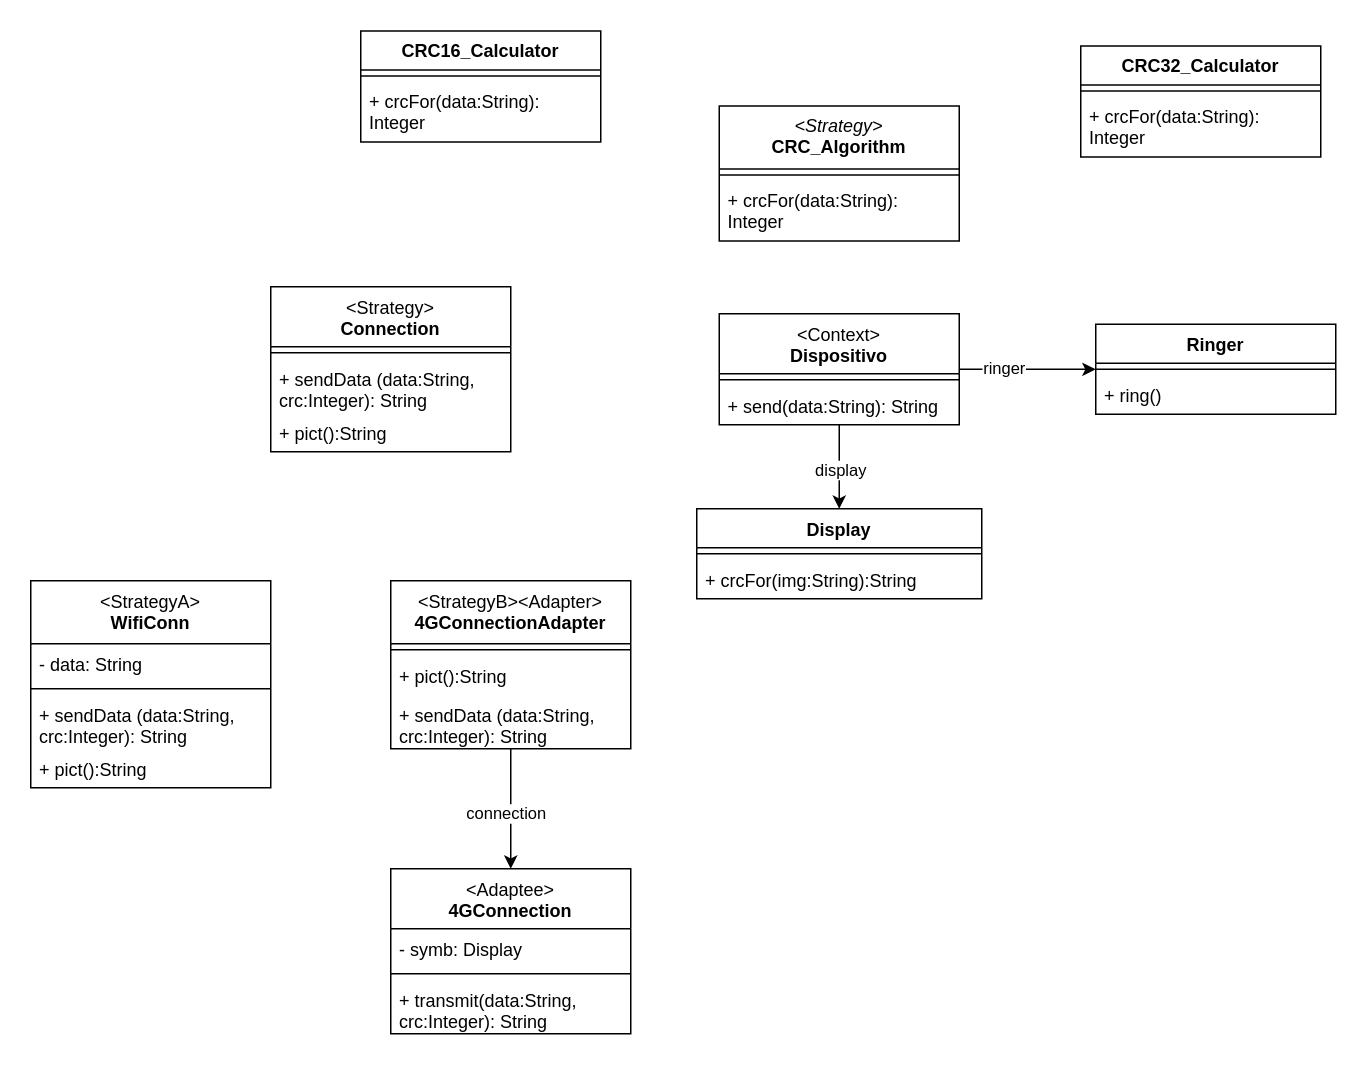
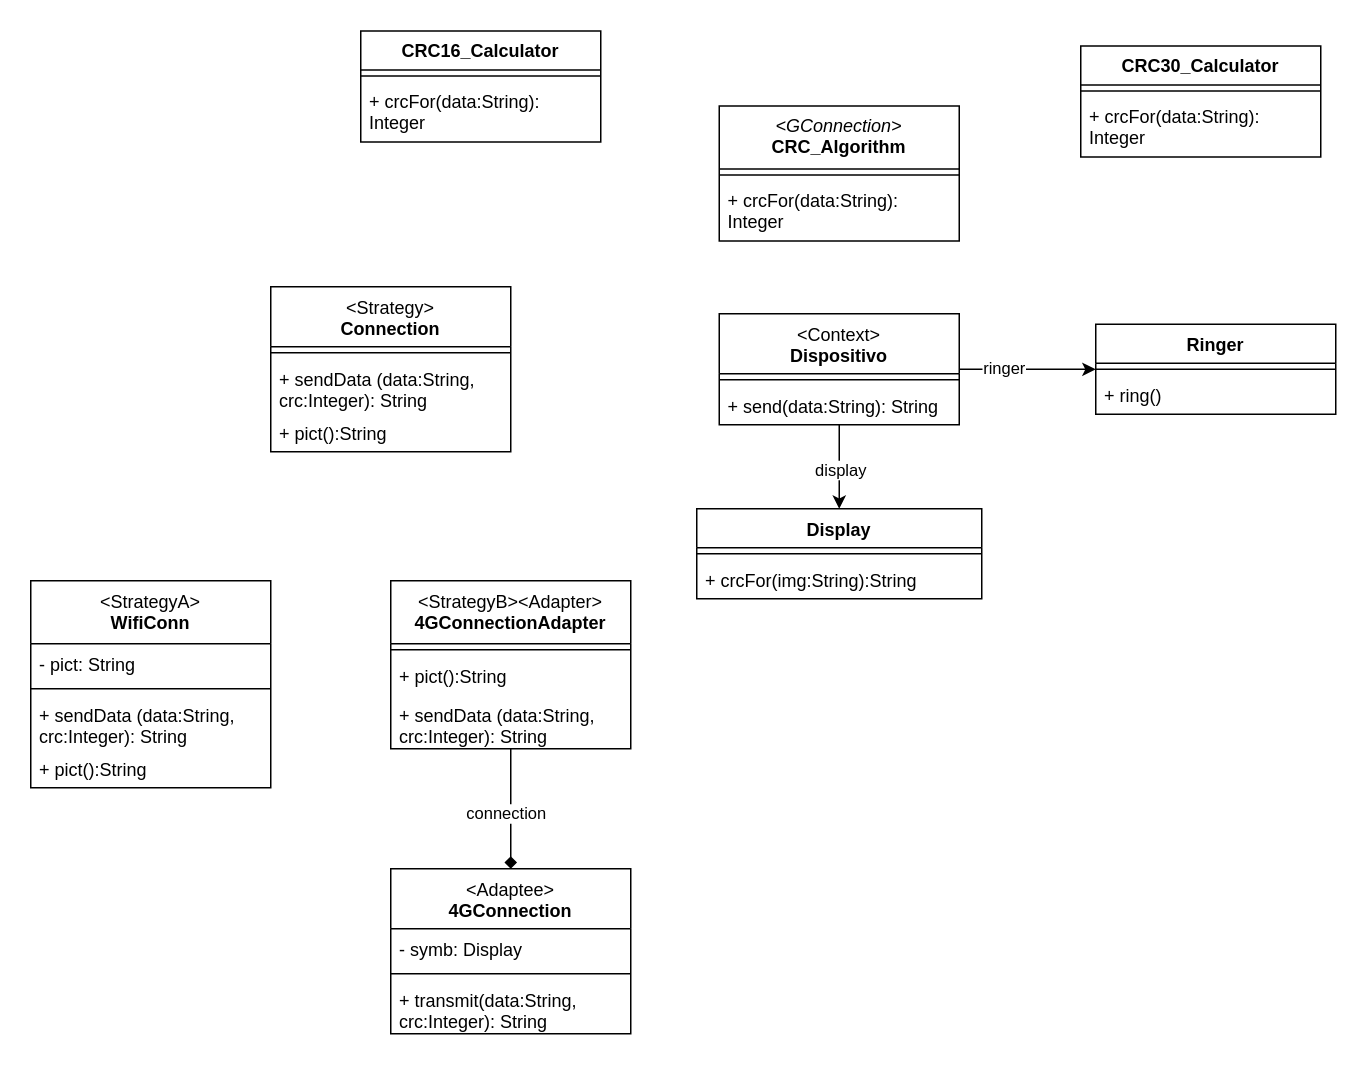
  <mxCell id="0" />
  <mxCell id="1" parent="0" />
  <mxCell id="2" value="CRC16_Calculator" style="swimlane;fontStyle=1;align=center;verticalAlign=top;childLayout=stackLayout;horizontal=1;startSize=26;horizontalStack=0;resizeParent=1;resizeParentMax=0;resizeLast=0;collapsible=1;marginBottom=0;whiteSpace=wrap;html=1;" parent="1" vertex="1"><mxGeometry x="240" y="20" width="160" height="74" as="geometry" /></mxCell>
  <mxCell id="3" value="" style="line;strokeWidth=1;fillColor=none;align=left;verticalAlign=middle;spacingTop=-1;spacingLeft=3;spacingRight=3;rotatable=0;labelPosition=right;points=[];portConstraint=eastwest;strokeColor=inherit;" parent="2" vertex="1"><mxGeometry y="26" width="160" height="8" as="geometry" /></mxCell>
  <mxCell id="4" value="+ crcFor(data:String): Integer" style="text;strokeColor=none;fillColor=none;align=left;verticalAlign=top;spacingLeft=4;spacingRight=4;overflow=hidden;rotatable=0;points=[[0,0.5],[1,0.5]];portConstraint=eastwest;whiteSpace=wrap;html=1;" parent="2" vertex="1"><mxGeometry y="34" width="160" height="40" as="geometry" /></mxCell>
- <mxCell id="5" value="CRC32_Calculator" style="swimlane;fontStyle=1;align=center;verticalAlign=top;childLayout=stackLayout;horizontal=1;startSize=26;horizontalStack=0;resizeParent=1;resizeParentMax=0;resizeLast=0;collapsible=1;marginBottom=0;whiteSpace=wrap;html=1;" parent="1" vertex="1"><mxGeometry x="720" y="30" width="160" height="74" as="geometry" /></mxCell>
+ <mxCell id="5" value="CRC30_Calculator" style="swimlane;fontStyle=1;align=center;verticalAlign=top;childLayout=stackLayout;horizontal=1;startSize=26;horizontalStack=0;resizeParent=1;resizeParentMax=0;resizeLast=0;collapsible=1;marginBottom=0;whiteSpace=wrap;html=1;" parent="1" vertex="1"><mxGeometry x="720" y="30" width="160" height="74" as="geometry" /></mxCell>
  <mxCell id="6" value="" style="line;strokeWidth=1;fillColor=none;align=left;verticalAlign=middle;spacingTop=-1;spacingLeft=3;spacingRight=3;rotatable=0;labelPosition=right;points=[];portConstraint=eastwest;strokeColor=inherit;" parent="5" vertex="1"><mxGeometry y="26" width="160" height="8" as="geometry" /></mxCell>
  <mxCell id="7" value="+ crcFor(data:String): Integer" style="text;strokeColor=none;fillColor=none;align=left;verticalAlign=top;spacingLeft=4;spacingRight=4;overflow=hidden;rotatable=0;points=[[0,0.5],[1,0.5]];portConstraint=eastwest;whiteSpace=wrap;html=1;" parent="5" vertex="1"><mxGeometry y="34" width="160" height="40" as="geometry" /></mxCell>
  <mxCell id="8" value="&lt;span style=&quot;font-weight: normal;&quot;&gt;&amp;lt;Context&amp;gt;&lt;/span&gt;&lt;br&gt;Dispositivo" style="swimlane;fontStyle=1;align=center;verticalAlign=top;childLayout=stackLayout;horizontal=1;startSize=40;horizontalStack=0;resizeParent=1;resizeParentMax=0;resizeLast=0;collapsible=1;marginBottom=0;whiteSpace=wrap;html=1;" parent="1" vertex="1"><mxGeometry x="479" y="208.57" width="160" height="74" as="geometry" /></mxCell>
  <mxCell id="9" value="" style="line;strokeWidth=1;fillColor=none;align=left;verticalAlign=middle;spacingTop=-1;spacingLeft=3;spacingRight=3;rotatable=0;labelPosition=right;points=[];portConstraint=eastwest;strokeColor=inherit;" parent="8" vertex="1"><mxGeometry y="40" width="160" height="8" as="geometry" /></mxCell>
  <mxCell id="10" value="+ send(data:String): String" style="text;strokeColor=none;fillColor=none;align=left;verticalAlign=top;spacingLeft=4;spacingRight=4;overflow=hidden;rotatable=0;points=[[0,0.5],[1,0.5]];portConstraint=eastwest;whiteSpace=wrap;html=1;" parent="8" vertex="1"><mxGeometry y="48" width="160" height="26" as="geometry" /></mxCell>
  <mxCell id="11" value="Ringer" style="swimlane;fontStyle=1;align=center;verticalAlign=top;childLayout=stackLayout;horizontal=1;startSize=26;horizontalStack=0;resizeParent=1;resizeParentMax=0;resizeLast=0;collapsible=1;marginBottom=0;whiteSpace=wrap;html=1;" parent="1" vertex="1"><mxGeometry x="730" y="215.57" width="160" height="60" as="geometry" /></mxCell>
  <mxCell id="12" value="" style="line;strokeWidth=1;fillColor=none;align=left;verticalAlign=middle;spacingTop=-1;spacingLeft=3;spacingRight=3;rotatable=0;labelPosition=right;points=[];portConstraint=eastwest;strokeColor=inherit;" parent="11" vertex="1"><mxGeometry y="26" width="160" height="8" as="geometry" /></mxCell>
  <mxCell id="13" value="+ ring()" style="text;strokeColor=none;fillColor=none;align=left;verticalAlign=top;spacingLeft=4;spacingRight=4;overflow=hidden;rotatable=0;points=[[0,0.5],[1,0.5]];portConstraint=eastwest;whiteSpace=wrap;html=1;" parent="11" vertex="1"><mxGeometry y="34" width="160" height="26" as="geometry" /></mxCell>
  <mxCell id="14" value="Display" style="swimlane;fontStyle=1;align=center;verticalAlign=top;childLayout=stackLayout;horizontal=1;startSize=26;horizontalStack=0;resizeParent=1;resizeParentMax=0;resizeLast=0;collapsible=1;marginBottom=0;whiteSpace=wrap;html=1;" parent="1" vertex="1"><mxGeometry x="464" y="338.57" width="190" height="60" as="geometry" /></mxCell>
  <mxCell id="15" value="" style="line;strokeWidth=1;fillColor=none;align=left;verticalAlign=middle;spacingTop=-1;spacingLeft=3;spacingRight=3;rotatable=0;labelPosition=right;points=[];portConstraint=eastwest;strokeColor=inherit;" parent="14" vertex="1"><mxGeometry y="26" width="190" height="8" as="geometry" /></mxCell>
  <mxCell id="16" value="+ crcFor(img:String):String" style="text;strokeColor=none;fillColor=none;align=left;verticalAlign=top;spacingLeft=4;spacingRight=4;overflow=hidden;rotatable=0;points=[[0,0.5],[1,0.5]];portConstraint=eastwest;whiteSpace=wrap;html=1;" parent="14" vertex="1"><mxGeometry y="34" width="190" height="26" as="geometry" /></mxCell>
  <mxCell id="17" value="&lt;span style=&quot;font-weight: normal;&quot;&gt;&amp;lt;Strategy&amp;gt;&lt;/span&gt;&lt;br&gt;Connection" style="swimlane;fontStyle=1;align=center;verticalAlign=top;childLayout=stackLayout;horizontal=1;startSize=40;horizontalStack=0;resizeParent=1;resizeParentMax=0;resizeLast=0;collapsible=1;marginBottom=0;whiteSpace=wrap;html=1;" parent="1" vertex="1"><mxGeometry x="180" y="190.57" width="160" height="110" as="geometry" /></mxCell>
  <mxCell id="18" value="" style="line;strokeWidth=1;fillColor=none;align=left;verticalAlign=middle;spacingTop=-1;spacingLeft=3;spacingRight=3;rotatable=0;labelPosition=right;points=[];portConstraint=eastwest;strokeColor=inherit;" parent="17" vertex="1"><mxGeometry y="40" width="160" height="8" as="geometry" /></mxCell>
  <mxCell id="19" value="+ sendData (data:String, crc:Integer): String" style="text;strokeColor=none;fillColor=none;align=left;verticalAlign=top;spacingLeft=4;spacingRight=4;overflow=hidden;rotatable=0;points=[[0,0.5],[1,0.5]];portConstraint=eastwest;whiteSpace=wrap;html=1;" parent="17" vertex="1"><mxGeometry y="48" width="160" height="36" as="geometry" /></mxCell>
  <mxCell id="20" value="+ pict():String" style="text;strokeColor=none;fillColor=none;align=left;verticalAlign=top;spacingLeft=4;spacingRight=4;overflow=hidden;rotatable=0;points=[[0,0.5],[1,0.5]];portConstraint=eastwest;whiteSpace=wrap;html=1;" parent="17" vertex="1"><mxGeometry y="84" width="160" height="26" as="geometry" /></mxCell>
  <mxCell id="21" value="&lt;span style=&quot;font-weight: normal;&quot;&gt;&amp;lt;StrategyA&amp;gt;&lt;/span&gt;&lt;br&gt;WifiConn" style="swimlane;fontStyle=1;align=center;verticalAlign=top;childLayout=stackLayout;horizontal=1;startSize=42;horizontalStack=0;resizeParent=1;resizeParentMax=0;resizeLast=0;collapsible=1;marginBottom=0;whiteSpace=wrap;html=1;" parent="1" vertex="1"><mxGeometry x="20" y="386.57" width="160" height="138" as="geometry" /></mxCell>
- <mxCell id="22" value="- data: String" style="text;strokeColor=none;fillColor=none;align=left;verticalAlign=top;spacingLeft=4;spacingRight=4;overflow=hidden;rotatable=0;points=[[0,0.5],[1,0.5]];portConstraint=eastwest;whiteSpace=wrap;html=1;" parent="21" vertex="1"><mxGeometry y="42" width="160" height="26" as="geometry" /></mxCell>
+ <mxCell id="22" value="- pict: String" style="text;strokeColor=none;fillColor=none;align=left;verticalAlign=top;spacingLeft=4;spacingRight=4;overflow=hidden;rotatable=0;points=[[0,0.5],[1,0.5]];portConstraint=eastwest;whiteSpace=wrap;html=1;" parent="21" vertex="1"><mxGeometry y="42" width="160" height="26" as="geometry" /></mxCell>
  <mxCell id="23" value="" style="line;strokeWidth=1;fillColor=none;align=left;verticalAlign=middle;spacingTop=-1;spacingLeft=3;spacingRight=3;rotatable=0;labelPosition=right;points=[];portConstraint=eastwest;strokeColor=inherit;" parent="21" vertex="1"><mxGeometry y="68" width="160" height="8" as="geometry" /></mxCell>
  <mxCell id="24" value="+ sendData (data:String, crc:Integer): String" style="text;strokeColor=none;fillColor=none;align=left;verticalAlign=top;spacingLeft=4;spacingRight=4;overflow=hidden;rotatable=0;points=[[0,0.5],[1,0.5]];portConstraint=eastwest;whiteSpace=wrap;html=1;" parent="21" vertex="1"><mxGeometry y="76" width="160" height="36" as="geometry" /></mxCell>
  <mxCell id="25" value="+ pict():String" style="text;strokeColor=none;fillColor=none;align=left;verticalAlign=top;spacingLeft=4;spacingRight=4;overflow=hidden;rotatable=0;points=[[0,0.5],[1,0.5]];portConstraint=eastwest;whiteSpace=wrap;html=1;" parent="21" vertex="1"><mxGeometry y="112" width="160" height="26" as="geometry" /></mxCell>
  <mxCell id="26" value="&lt;span style=&quot;font-weight: normal;&quot;&gt;&amp;lt;Adaptee&amp;gt;&lt;/span&gt;&lt;br&gt;4GConnection" style="swimlane;fontStyle=1;align=center;verticalAlign=top;childLayout=stackLayout;horizontal=1;startSize=40;horizontalStack=0;resizeParent=1;resizeParentMax=0;resizeLast=0;collapsible=1;marginBottom=0;whiteSpace=wrap;html=1;" parent="1" vertex="1"><mxGeometry x="260" y="578.57" width="160" height="110" as="geometry" /></mxCell>
  <mxCell id="27" value="- symb: Display" style="text;strokeColor=none;fillColor=none;align=left;verticalAlign=top;spacingLeft=4;spacingRight=4;overflow=hidden;rotatable=0;points=[[0,0.5],[1,0.5]];portConstraint=eastwest;whiteSpace=wrap;html=1;" parent="26" vertex="1"><mxGeometry y="40" width="160" height="26" as="geometry" /></mxCell>
  <mxCell id="28" value="" style="line;strokeWidth=1;fillColor=none;align=left;verticalAlign=middle;spacingTop=-1;spacingLeft=3;spacingRight=3;rotatable=0;labelPosition=right;points=[];portConstraint=eastwest;strokeColor=inherit;" parent="26" vertex="1"><mxGeometry y="66" width="160" height="8" as="geometry" /></mxCell>
  <mxCell id="29" value="+ transmit(data:String, crc:Integer): String" style="text;strokeColor=none;fillColor=none;align=left;verticalAlign=top;spacingLeft=4;spacingRight=4;overflow=hidden;rotatable=0;points=[[0,0.5],[1,0.5]];portConstraint=eastwest;whiteSpace=wrap;html=1;" parent="26" vertex="1"><mxGeometry y="74" width="160" height="36" as="geometry" /></mxCell>
  <mxCell id="30" value="" style="endArrow=classic;html=1;rounded=0;" parent="1" source="8" target="11" edge="1"><mxGeometry width="50" height="50" relative="1" as="geometry"><mxPoint x="520" y="318.57" as="sourcePoint" /><mxPoint x="570" y="268.57" as="targetPoint" /></mxGeometry></mxCell>
  <mxCell id="31" value="ringer" style="edgeLabel;html=1;align=center;verticalAlign=middle;resizable=0;points=[];" parent="30" vertex="1" connectable="0"><mxGeometry x="-0.354" y="1" relative="1" as="geometry"><mxPoint as="offset" /></mxGeometry></mxCell>
  <mxCell id="32" value="" style="endArrow=classic;html=1;rounded=0;" parent="1" source="8" target="14" edge="1"><mxGeometry width="50" height="50" relative="1" as="geometry"><mxPoint x="520" y="318.57" as="sourcePoint" /><mxPoint x="570" y="268.57" as="targetPoint" /></mxGeometry></mxCell>
  <mxCell id="33" value="display" style="edgeLabel;html=1;align=center;verticalAlign=middle;resizable=0;points=[];" parent="32" vertex="1" connectable="0"><mxGeometry x="0.073" relative="1" as="geometry"><mxPoint as="offset" /></mxGeometry></mxCell>
  <mxCell id="34" value="&lt;span style=&quot;font-weight: normal;&quot;&gt;&amp;lt;StrategyB&amp;gt;&amp;lt;Adapter&amp;gt;&lt;/span&gt;&lt;br&gt;4GConnectionAdapter" style="swimlane;fontStyle=1;align=center;verticalAlign=top;childLayout=stackLayout;horizontal=1;startSize=42;horizontalStack=0;resizeParent=1;resizeParentMax=0;resizeLast=0;collapsible=1;marginBottom=0;whiteSpace=wrap;html=1;" parent="1" vertex="1"><mxGeometry x="260" y="386.57" width="160" height="112" as="geometry" /></mxCell>
  <mxCell id="35" value="" style="line;strokeWidth=1;fillColor=none;align=left;verticalAlign=middle;spacingTop=-1;spacingLeft=3;spacingRight=3;rotatable=0;labelPosition=right;points=[];portConstraint=eastwest;strokeColor=inherit;" parent="34" vertex="1"><mxGeometry y="42" width="160" height="8" as="geometry" /></mxCell>
  <mxCell id="36" value="+ pict():String" style="text;strokeColor=none;fillColor=none;align=left;verticalAlign=top;spacingLeft=4;spacingRight=4;overflow=hidden;rotatable=0;points=[[0,0.5],[1,0.5]];portConstraint=eastwest;whiteSpace=wrap;html=1;" parent="34" vertex="1"><mxGeometry y="50" width="160" height="26" as="geometry" /></mxCell>
  <mxCell id="37" value="+ sendData (data:String, crc:Integer): String" style="text;strokeColor=none;fillColor=none;align=left;verticalAlign=top;spacingLeft=4;spacingRight=4;overflow=hidden;rotatable=0;points=[[0,0.5],[1,0.5]];portConstraint=eastwest;whiteSpace=wrap;html=1;" parent="34" vertex="1"><mxGeometry y="76" width="160" height="36" as="geometry" /></mxCell>
- <mxCell id="38" value="" style="endArrow=classic;html=1;rounded=0;" parent="1" source="34" target="26" edge="1"><mxGeometry width="50" height="50" relative="1" as="geometry"><mxPoint x="489" y="255.57" as="sourcePoint" /><mxPoint x="350" y="255.57" as="targetPoint" /></mxGeometry></mxCell>
+ <mxCell id="38" value="" style="endArrow=diamond;html=1;rounded=0;" parent="1" source="34" target="26" edge="1"><mxGeometry width="50" height="50" relative="1" as="geometry"><mxPoint x="489" y="255.57" as="sourcePoint" /><mxPoint x="350" y="255.57" as="targetPoint" /></mxGeometry></mxCell>
  <mxCell id="39" value="connection" style="edgeLabel;html=1;align=center;verticalAlign=middle;resizable=0;points=[];" parent="38" vertex="1" connectable="0"><mxGeometry x="0.073" y="-4" relative="1" as="geometry"><mxPoint as="offset" /></mxGeometry></mxCell>
- <mxCell id="40" value="&lt;i style=&quot;font-weight: normal;&quot;&gt;&amp;lt;Strategy&amp;gt;&lt;/i&gt;&lt;br&gt;CRC_Algorithm" style="swimlane;fontStyle=1;align=center;verticalAlign=top;childLayout=stackLayout;horizontal=1;startSize=42;horizontalStack=0;resizeParent=1;resizeParentMax=0;resizeLast=0;collapsible=1;marginBottom=0;whiteSpace=wrap;html=1;" vertex="1" parent="1"><mxGeometry x="479" y="70" width="160" height="90" as="geometry" /></mxCell>
+ <mxCell id="40" value="&lt;i style=&quot;font-weight: normal;&quot;&gt;&amp;lt;GConnection&amp;gt;&lt;/i&gt;&lt;br&gt;CRC_Algorithm" style="swimlane;fontStyle=1;align=center;verticalAlign=top;childLayout=stackLayout;horizontal=1;startSize=42;horizontalStack=0;resizeParent=1;resizeParentMax=0;resizeLast=0;collapsible=1;marginBottom=0;whiteSpace=wrap;html=1;" vertex="1" parent="1"><mxGeometry x="479" y="70" width="160" height="90" as="geometry" /></mxCell>
  <mxCell id="41" value="" style="line;strokeWidth=1;fillColor=none;align=left;verticalAlign=middle;spacingTop=-1;spacingLeft=3;spacingRight=3;rotatable=0;labelPosition=right;points=[];portConstraint=eastwest;strokeColor=inherit;" vertex="1" parent="40"><mxGeometry y="42" width="160" height="8" as="geometry" /></mxCell>
  <mxCell id="42" value="+ crcFor(data:String): Integer" style="text;strokeColor=none;fillColor=none;align=left;verticalAlign=top;spacingLeft=4;spacingRight=4;overflow=hidden;rotatable=0;points=[[0,0.5],[1,0.5]];portConstraint=eastwest;whiteSpace=wrap;html=1;" vertex="1" parent="40"><mxGeometry y="50" width="160" height="40" as="geometry" /></mxCell>
